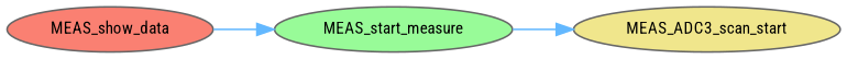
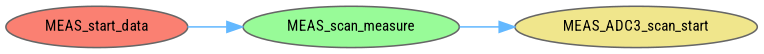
  digraph {
    fontname="Roboto Condensed"
    rankdir=RL
    node [color=grey40 fontname="Roboto Condensed" fontsize=10 shape=ellipse style=filled]
    edge [color=steelblue1 dir=back fontname="Roboto Condensed" fontsize=10 labelfontname=Helvetica labelfontsize=10 style=solid]
    n1 [color=gray40 fillcolor=khaki fontcolor=black height=0.2 label=MEAS_ADC3_scan_start width=0.4]
-   n2 [fillcolor=palegreen height=0.2 label=MEAS_start_measure width=0.4]
-   n3 [fillcolor=salmon height=0.2 label=MEAS_show_data width=0.4]
+   n2 [fillcolor=palegreen height=0.2 label=MEAS_scan_measure width=0.4]
+   n3 [fillcolor=salmon height=0.2 label=MEAS_start_data width=0.4]
    n1 -> n2
    n2 -> n3
  }
